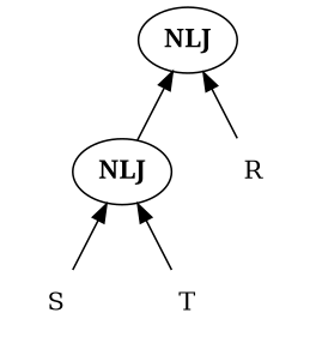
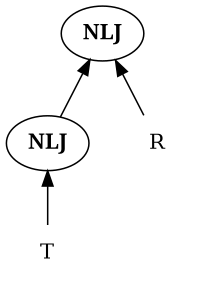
  digraph {
    rankdir=BT
    node [shape=none]
    n1 [fontname=bold label=NLJ shape=""]
    n2 [fontname=bold label=NLJ shape=""]
    n3 [label=R]
-   n4 [label=S]
    n5 [label=T]
    n2 -> n1
    n3 -> n1
-   n4 -> n2
    n5 -> n2
  }
